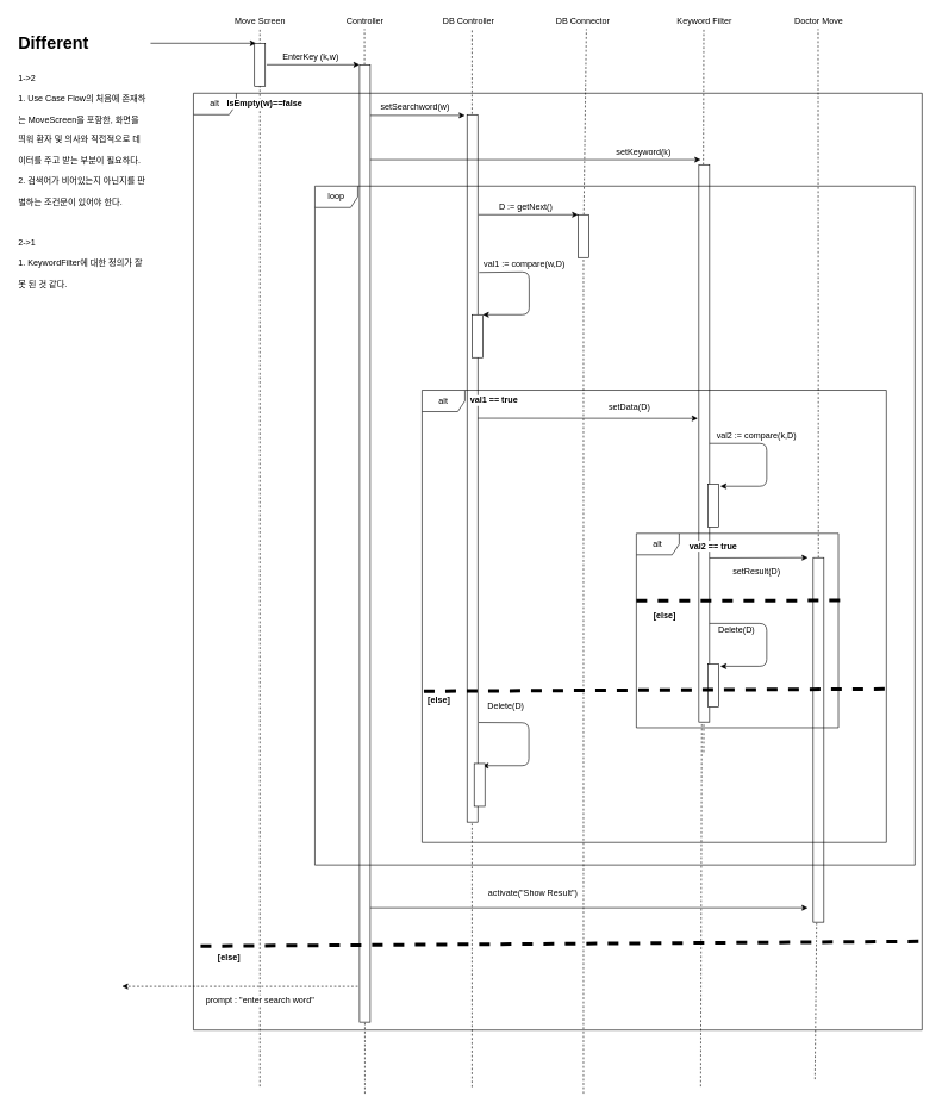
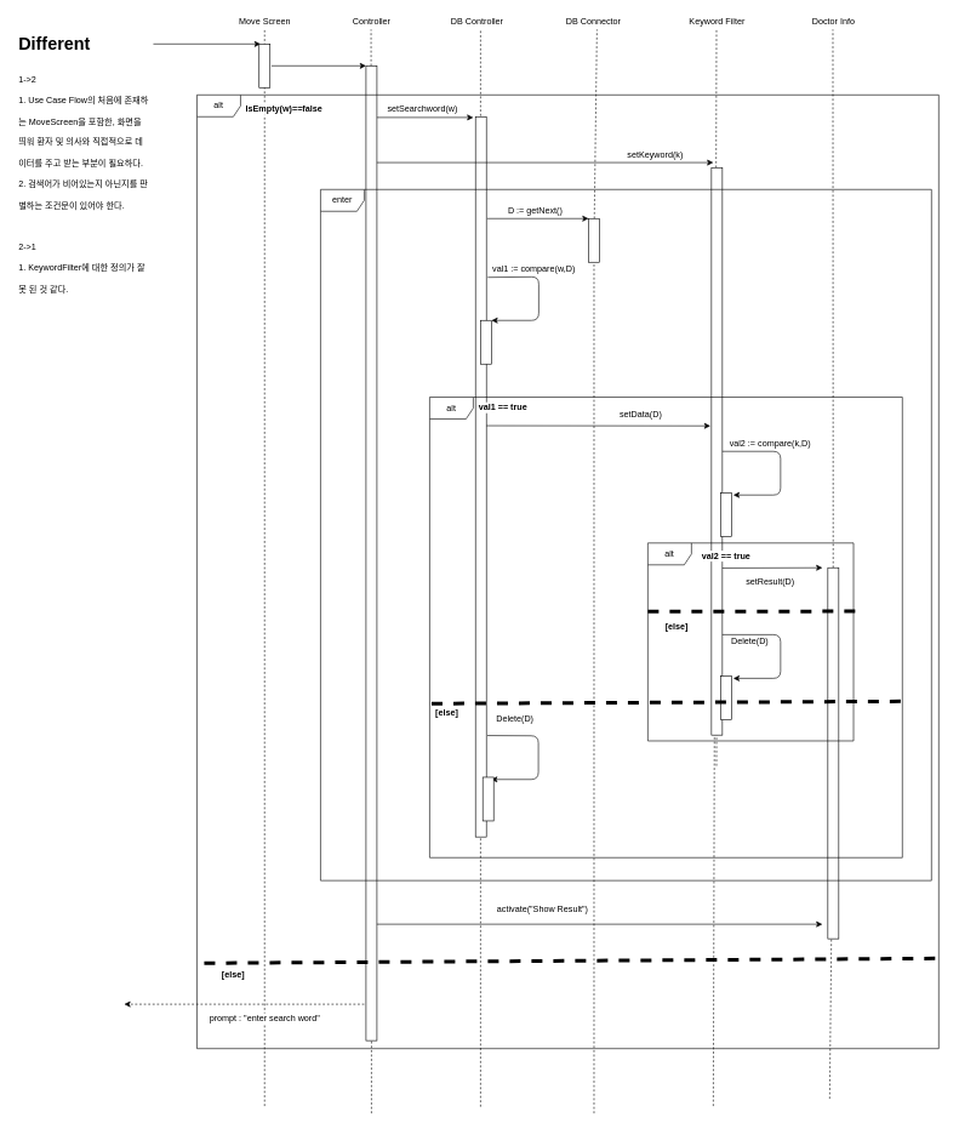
  <mxCell id="0" />
  <mxCell id="1" parent="0" />
  <mxCell id="2" value="" style="endArrow=none;dashed=1;html=1;" edge="1" parent="1"><mxGeometry width="50" height="50" relative="1" as="geometry"><mxPoint x="363" y="1520" as="sourcePoint" /><mxPoint x="363" y="40" as="targetPoint" /></mxGeometry></mxCell>
  <mxCell id="3" value="" style="endArrow=none;dashed=1;html=1;startArrow=none;" edge="1" parent="1" source="16"><mxGeometry width="50" height="50" relative="1" as="geometry"><mxPoint x="509.41" y="1052.286" as="sourcePoint" /><mxPoint x="509.41" y="40" as="targetPoint" /></mxGeometry></mxCell>
  <mxCell id="4" value="" style="endArrow=none;dashed=1;html=1;startArrow=none;" edge="1" parent="1"><mxGeometry width="50" height="50" relative="1" as="geometry"><mxPoint x="660" y="1520.914" as="sourcePoint" /><mxPoint x="660" y="40" as="targetPoint" /></mxGeometry></mxCell>
  <mxCell id="5" value="" style="endArrow=none;dashed=1;html=1;startArrow=none;" edge="1" parent="1" source="25"><mxGeometry width="50" height="50" relative="1" as="geometry"><mxPoint x="820" y="1052.286" as="sourcePoint" /><mxPoint x="820" y="40" as="targetPoint" /></mxGeometry></mxCell>
  <mxCell id="6" value="Move Screen" style="text;html=1;align=center;verticalAlign=middle;resizable=0;points=[];autosize=1;strokeColor=none;" vertex="1" parent="1"><mxGeometry x="318" y="20" width="90" height="20" as="geometry" /></mxCell>
  <mxCell id="7" value="Controller" style="text;html=1;align=center;verticalAlign=middle;resizable=0;points=[];autosize=1;strokeColor=none;" vertex="1" parent="1"><mxGeometry x="475" y="20" width="70" height="20" as="geometry" /></mxCell>
  <mxCell id="8" value="DB Controller" style="text;html=1;align=center;verticalAlign=middle;resizable=0;points=[];autosize=1;strokeColor=none;" vertex="1" parent="1"><mxGeometry x="610" y="20" width="90" height="20" as="geometry" /></mxCell>
  <mxCell id="9" value="DB Connector" style="text;html=1;align=center;verticalAlign=middle;resizable=0;points=[];autosize=1;strokeColor=none;" vertex="1" parent="1"><mxGeometry x="770" y="20" width="90" height="20" as="geometry" /></mxCell>
  <mxCell id="10" value="" style="endArrow=none;dashed=1;html=1;startArrow=none;" edge="1" parent="1"><mxGeometry width="50" height="50" relative="1" as="geometry"><mxPoint x="980" y="1520" as="sourcePoint" /><mxPoint x="984.41" y="40" as="targetPoint" /></mxGeometry></mxCell>
  <mxCell id="11" value="Keyword Filter" style="text;html=1;align=center;verticalAlign=middle;resizable=0;points=[];autosize=1;strokeColor=none;" vertex="1" parent="1"><mxGeometry x="940" y="20" width="90" height="20" as="geometry" /></mxCell>
  <mxCell id="12" value="" style="endArrow=none;dashed=1;html=1;startArrow=none;" edge="1" parent="1" source="33"><mxGeometry width="50" height="50" relative="1" as="geometry"><mxPoint x="1140" y="1510" as="sourcePoint" /><mxPoint x="1144.41" y="40" as="targetPoint" /></mxGeometry></mxCell>
- <mxCell id="13" value="Doctor Move" style="text;html=1;align=center;verticalAlign=middle;resizable=0;points=[];autosize=1;strokeColor=none;" vertex="1" parent="1"><mxGeometry x="1110" y="20" width="70" height="20" as="geometry" /></mxCell>
+ <mxCell id="13" value="Doctor Info" style="text;html=1;align=center;verticalAlign=middle;resizable=0;points=[];autosize=1;strokeColor=none;" vertex="1" parent="1"><mxGeometry x="1110" y="20" width="70" height="20" as="geometry" /></mxCell>
  <mxCell id="14" value="" style="endArrow=classic;html=1;" edge="1" parent="1"><mxGeometry width="50" height="50" relative="1" as="geometry"><mxPoint x="210" y="60" as="sourcePoint" /><mxPoint x="357.5" y="60" as="targetPoint" /></mxGeometry></mxCell>
  <mxCell id="15" value="" style="rounded=0;whiteSpace=wrap;html=1;" vertex="1" parent="1"><mxGeometry x="355.5" y="60" width="15" height="60" as="geometry" /></mxCell>
  <mxCell id="16" value="" style="rounded=0;whiteSpace=wrap;html=1;" vertex="1" parent="1"><mxGeometry x="502.5" y="90" width="15" height="1340" as="geometry" /></mxCell>
  <mxCell id="17" value="" style="endArrow=none;dashed=1;html=1;" edge="1" parent="1" target="16"><mxGeometry width="50" height="50" relative="1" as="geometry"><mxPoint x="510" y="1530" as="sourcePoint" /><mxPoint x="509.41" y="40" as="targetPoint" /></mxGeometry></mxCell>
  <mxCell id="18" value="" style="endArrow=classic;html=1;entryX=0;entryY=0;entryDx=0;entryDy=0;" edge="1" parent="1" target="16"><mxGeometry width="50" height="50" relative="1" as="geometry"><mxPoint x="372.5" y="90" as="sourcePoint" /><mxPoint x="472.5" y="90" as="targetPoint" /></mxGeometry></mxCell>
  <mxCell id="19" value="" style="endArrow=classic;html=1;" edge="1" parent="1"><mxGeometry width="50" height="50" relative="1" as="geometry"><mxPoint x="517.5" y="161" as="sourcePoint" /><mxPoint x="650" y="161" as="targetPoint" /></mxGeometry></mxCell>
  <mxCell id="20" value="" style="rounded=0;whiteSpace=wrap;html=1;" vertex="1" parent="1"><mxGeometry x="653" y="160" width="15" height="990" as="geometry" /></mxCell>
  <mxCell id="21" value="" style="rounded=0;whiteSpace=wrap;html=1;" vertex="1" parent="1"><mxGeometry x="977.5" y="230" width="15" height="780" as="geometry" /></mxCell>
  <mxCell id="22" value="" style="endArrow=none;dashed=1;html=1;" edge="1" parent="1" target="21"><mxGeometry width="50" height="50" relative="1" as="geometry"><mxPoint x="984.41" y="1052.286" as="sourcePoint" /><mxPoint x="984.41" y="40" as="targetPoint" /></mxGeometry></mxCell>
  <mxCell id="23" value="" style="endArrow=classic;html=1;" edge="1" parent="1"><mxGeometry width="50" height="50" relative="1" as="geometry"><mxPoint x="517.5" y="223" as="sourcePoint" /><mxPoint x="980" y="223" as="targetPoint" /></mxGeometry></mxCell>
  <mxCell id="24" value="" style="endArrow=classic;html=1;entryX=0;entryY=0;entryDx=0;entryDy=0;" edge="1" parent="1" target="25"><mxGeometry width="50" height="50" relative="1" as="geometry"><mxPoint x="669" y="300" as="sourcePoint" /><mxPoint x="820" y="300" as="targetPoint" /></mxGeometry></mxCell>
  <mxCell id="25" value="" style="rounded=0;whiteSpace=wrap;html=1;" vertex="1" parent="1"><mxGeometry x="808.5" y="300" width="15" height="60" as="geometry" /></mxCell>
  <mxCell id="26" value="" style="endArrow=none;dashed=1;html=1;" edge="1" parent="1" target="25"><mxGeometry width="50" height="50" relative="1" as="geometry"><mxPoint x="816" y="1530" as="sourcePoint" /><mxPoint x="820" y="40" as="targetPoint" /></mxGeometry></mxCell>
  <mxCell id="27" value="" style="endArrow=classic;html=1;entryX=1;entryY=0;entryDx=0;entryDy=0;exitX=1.122;exitY=0.223;exitDx=0;exitDy=0;exitPerimeter=0;" edge="1" parent="1" source="20" target="28"><mxGeometry width="50" height="50" relative="1" as="geometry"><mxPoint x="660" y="380" as="sourcePoint" /><mxPoint x="740" y="450" as="targetPoint" /><Array as="points"><mxPoint x="740" y="380" /><mxPoint x="740" y="440" /></Array></mxGeometry></mxCell>
  <mxCell id="28" value="" style="rounded=0;whiteSpace=wrap;html=1;" vertex="1" parent="1"><mxGeometry x="660" y="440" width="15" height="60" as="geometry" /></mxCell>
  <mxCell id="29" value="" style="endArrow=classic;html=1;exitX=1.007;exitY=0.429;exitDx=0;exitDy=0;exitPerimeter=0;" edge="1" parent="1" source="20"><mxGeometry width="50" height="50" relative="1" as="geometry"><mxPoint x="700" y="610" as="sourcePoint" /><mxPoint x="976" y="585" as="targetPoint" /></mxGeometry></mxCell>
  <mxCell id="30" value="" style="endArrow=classic;html=1;exitX=0.856;exitY=0.553;exitDx=0;exitDy=0;exitPerimeter=0;" edge="1" parent="1"><mxGeometry width="50" height="50" relative="1" as="geometry"><mxPoint x="992.5" y="780.4" as="sourcePoint" /><mxPoint x="1130" y="780" as="targetPoint" /></mxGeometry></mxCell>
  <mxCell id="31" value="" style="endArrow=classic;html=1;entryX=1;entryY=0;entryDx=0;entryDy=0;" edge="1" parent="1"><mxGeometry width="50" height="50" relative="1" as="geometry"><mxPoint x="992.5" y="620" as="sourcePoint" /><mxPoint x="1007.5" y="680" as="targetPoint" /><Array as="points"><mxPoint x="1072.5" y="620" /><mxPoint x="1072.5" y="680" /></Array></mxGeometry></mxCell>
  <mxCell id="32" value="" style="rounded=0;whiteSpace=wrap;html=1;" vertex="1" parent="1"><mxGeometry x="990" y="677" width="15" height="60" as="geometry" /></mxCell>
  <mxCell id="33" value="" style="rounded=0;whiteSpace=wrap;html=1;" vertex="1" parent="1"><mxGeometry x="1137.5" y="780" width="15" height="510" as="geometry" /></mxCell>
  <mxCell id="34" value="" style="endArrow=none;dashed=1;html=1;" edge="1" parent="1" target="33"><mxGeometry width="50" height="50" relative="1" as="geometry"><mxPoint x="1140" y="1510" as="sourcePoint" /><mxPoint x="1144.41" y="40" as="targetPoint" /></mxGeometry></mxCell>
  <mxCell id="35" value="" style="endArrow=classic;html=1;entryX=1;entryY=0;entryDx=0;entryDy=0;" edge="1" parent="1"><mxGeometry width="50" height="50" relative="1" as="geometry"><mxPoint x="992.5" y="872" as="sourcePoint" /><mxPoint x="1007.5" y="932" as="targetPoint" /><Array as="points"><mxPoint x="1072.5" y="872" /><mxPoint x="1072.5" y="932" /></Array></mxGeometry></mxCell>
  <mxCell id="36" value="" style="rounded=0;whiteSpace=wrap;html=1;" vertex="1" parent="1"><mxGeometry x="990" y="929" width="15" height="60" as="geometry" /></mxCell>
  <mxCell id="37" value="" style="endArrow=classic;html=1;entryX=1;entryY=0;entryDx=0;entryDy=0;exitX=1.085;exitY=0.838;exitDx=0;exitDy=0;exitPerimeter=0;" edge="1" parent="1"><mxGeometry width="50" height="50" relative="1" as="geometry"><mxPoint x="669.275" y="1010.62" as="sourcePoint" /><mxPoint x="674.5" y="1071" as="targetPoint" /><Array as="points"><mxPoint x="739.5" y="1011" /><mxPoint x="739.5" y="1071" /></Array></mxGeometry></mxCell>
  <mxCell id="38" value="" style="rounded=0;whiteSpace=wrap;html=1;" vertex="1" parent="1"><mxGeometry x="663" y="1068" width="15" height="60" as="geometry" /></mxCell>
  <mxCell id="39" value="" style="endArrow=classic;html=1;" edge="1" parent="1"><mxGeometry width="50" height="50" relative="1" as="geometry"><mxPoint x="517.5" y="1270" as="sourcePoint" /><mxPoint x="1130" y="1270" as="targetPoint" /></mxGeometry></mxCell>
  <mxCell id="40" value="alt" style="shape=umlFrame;whiteSpace=wrap;html=1;" vertex="1" parent="1"><mxGeometry x="590" y="545.5" width="650" height="633" as="geometry" /></mxCell>
- <mxCell id="41" value="EnterKey (k,w)" style="text;html=1;align=center;verticalAlign=middle;resizable=0;points=[];autosize=1;strokeColor=none;" vertex="1" parent="1"><mxGeometry x="389" y="70" width="90" height="20" as="geometry" /></mxCell>
  <mxCell id="42" value="setSearchword(w)" style="text;html=1;align=center;verticalAlign=middle;resizable=0;points=[];autosize=1;strokeColor=none;" vertex="1" parent="1"><mxGeometry x="525" y="140" width="110" height="20" as="geometry" /></mxCell>
  <mxCell id="43" value="setKeyword(k)" style="text;html=1;align=center;verticalAlign=middle;resizable=0;points=[];autosize=1;strokeColor=none;" vertex="1" parent="1"><mxGeometry x="855" y="203" width="90" height="20" as="geometry" /></mxCell>
  <mxCell id="44" value="D := getNext()" style="text;html=1;align=center;verticalAlign=middle;resizable=0;points=[];autosize=1;strokeColor=none;" vertex="1" parent="1"><mxGeometry x="690" y="280" width="90" height="20" as="geometry" /></mxCell>
  <mxCell id="45" value="val1 := compare(w,D)" style="text;html=1;align=center;verticalAlign=middle;resizable=0;points=[];autosize=1;strokeColor=none;" vertex="1" parent="1"><mxGeometry x="668" y="360" width="130" height="20" as="geometry" /></mxCell>
  <mxCell id="46" value="setData(D)" style="text;html=1;align=center;verticalAlign=middle;resizable=0;points=[];autosize=1;strokeColor=none;" vertex="1" parent="1"><mxGeometry x="845" y="560" width="70" height="20" as="geometry" /></mxCell>
  <mxCell id="47" value="val2 := compare(k,D)" style="text;html=1;align=center;verticalAlign=middle;resizable=0;points=[];autosize=1;strokeColor=none;" vertex="1" parent="1"><mxGeometry x="992.5" y="600" width="130" height="20" as="geometry" /></mxCell>
  <mxCell id="48" value="setResult(D)" style="text;html=1;align=center;verticalAlign=middle;resizable=0;points=[];autosize=1;strokeColor=none;" vertex="1" parent="1"><mxGeometry x="1017.5" y="790" width="80" height="20" as="geometry" /></mxCell>
  <mxCell id="49" value="Delete(D)" style="text;html=1;align=center;verticalAlign=middle;resizable=0;points=[];autosize=1;strokeColor=none;" vertex="1" parent="1"><mxGeometry x="995" y="872" width="70" height="20" as="geometry" /></mxCell>
  <mxCell id="50" value="Delete(D)" style="text;html=1;align=center;verticalAlign=middle;resizable=0;points=[];autosize=1;strokeColor=none;" vertex="1" parent="1"><mxGeometry x="672" y="978" width="70" height="20" as="geometry" /></mxCell>
  <mxCell id="51" value="activate(&quot;Show Result&quot;)" style="text;html=1;align=center;verticalAlign=middle;resizable=0;points=[];autosize=1;strokeColor=none;" vertex="1" parent="1"><mxGeometry x="675" y="1240" width="140" height="20" as="geometry" /></mxCell>
  <mxCell id="52" value="&lt;span&gt;val2 == true&lt;/span&gt;" style="text;html=1;align=center;verticalAlign=middle;whiteSpace=wrap;rounded=0;labelBackgroundColor=#ffffff;fontStyle=1" vertex="1" parent="1"><mxGeometry x="957.75" y="754" width="79.5" height="20" as="geometry" /></mxCell>
  <mxCell id="53" value="" style="endArrow=none;dashed=1;html=1;exitX=0.004;exitY=0.675;exitDx=0;exitDy=0;exitPerimeter=0;fontSize=28;fontStyle=1;entryX=1;entryY=0.67;entryDx=0;entryDy=0;entryPerimeter=0;strokeWidth=5;" edge="1" parent="1"><mxGeometry width="50" height="50" relative="1" as="geometry"><mxPoint x="592.6" y="966.775" as="sourcePoint" /><mxPoint x="1240" y="963.61" as="targetPoint" /></mxGeometry></mxCell>
  <mxCell id="54" value="&lt;span&gt;[else]&lt;/span&gt;" style="text;html=1;align=center;verticalAlign=middle;whiteSpace=wrap;rounded=0;labelBackgroundColor=#ffffff;fontStyle=1" vertex="1" parent="1"><mxGeometry x="573.5" y="970" width="79.5" height="20" as="geometry" /></mxCell>
  <mxCell id="55" value="&lt;span&gt;[else]&lt;/span&gt;" style="text;html=1;align=center;verticalAlign=middle;whiteSpace=wrap;rounded=0;labelBackgroundColor=#ffffff;fontStyle=1" vertex="1" parent="1"><mxGeometry x="890" y="852" width="79.5" height="20" as="geometry" /></mxCell>
  <mxCell id="56" value="&lt;span style=&quot;&quot;&gt;val1 == true&lt;/span&gt;" style="text;html=1;align=center;verticalAlign=middle;whiteSpace=wrap;rounded=0;labelBackgroundColor=#ffffff;fontStyle=1" vertex="1" parent="1"><mxGeometry x="650.5" y="550" width="79.5" height="20" as="geometry" /></mxCell>
  <mxCell id="57" value="alt" style="shape=umlFrame;whiteSpace=wrap;html=1;" vertex="1" parent="1"><mxGeometry x="890" y="746" width="282.82" height="272" as="geometry" /></mxCell>
  <mxCell id="58" value="" style="endArrow=none;dashed=1;html=1;fontSize=28;fontStyle=1;entryX=1.011;entryY=0.345;entryDx=0;entryDy=0;entryPerimeter=0;strokeWidth=5;exitX=0;exitY=0.346;exitDx=0;exitDy=0;exitPerimeter=0;" edge="1" parent="1" source="57" target="57"><mxGeometry width="50" height="50" relative="1" as="geometry"><mxPoint x="900" y="840" as="sourcePoint" /><mxPoint x="1164.237" y="839.998" as="targetPoint" /></mxGeometry></mxCell>
  <mxCell id="59" value="alt" style="shape=umlFrame;whiteSpace=wrap;html=1;" vertex="1" parent="1"><mxGeometry x="270" y="130" width="1020" height="1311" as="geometry" /></mxCell>
  <mxCell id="60" value="" style="endArrow=none;dashed=1;html=1;exitX=0.004;exitY=0.675;exitDx=0;exitDy=0;exitPerimeter=0;fontSize=28;fontStyle=1;entryX=1;entryY=0.67;entryDx=0;entryDy=0;entryPerimeter=0;strokeWidth=5;" edge="1" parent="1"><mxGeometry width="50" height="50" relative="1" as="geometry"><mxPoint x="280" y="1323.555" as="sourcePoint" /><mxPoint x="1295.92" y="1317" as="targetPoint" /></mxGeometry></mxCell>
  <mxCell id="61" value="&lt;span&gt;[else]&lt;/span&gt;" style="text;html=1;align=center;verticalAlign=middle;whiteSpace=wrap;rounded=0;labelBackgroundColor=#ffffff;fontStyle=1" vertex="1" parent="1"><mxGeometry x="280" y="1330" width="79.5" height="20" as="geometry" /></mxCell>
- <mxCell id="62" value="IsEmpty(w)==false" style="text;html=1;align=center;verticalAlign=middle;whiteSpace=wrap;rounded=0;labelBackgroundColor=#ffffff;fontStyle=1" vertex="1" parent="1"><mxGeometry x="320" y="135" width="100" height="20" as="geometry" /></mxCell>
- <mxCell id="63" value="loop" style="shape=umlFrame;whiteSpace=wrap;html=1;labelBackgroundColor=none;labelBorderColor=none;shadow=0;sketch=0;swimlaneFillColor=none;" vertex="1" parent="1"><mxGeometry x="440" y="260" width="840" height="950" as="geometry" /></mxCell>
+ <mxCell id="62" value="IsEmpty(w)==false" style="text;html=1;align=center;verticalAlign=middle;whiteSpace=wrap;rounded=0;labelBackgroundColor=#ffffff;fontStyle=1" vertex="1" parent="1"><mxGeometry x="340" y="140" width="100" height="20" as="geometry" /></mxCell>
+ <mxCell id="63" value="enter" style="shape=umlFrame;whiteSpace=wrap;html=1;labelBackgroundColor=none;labelBorderColor=none;shadow=0;sketch=0;swimlaneFillColor=none;" vertex="1" parent="1"><mxGeometry x="440" y="260" width="840" height="950" as="geometry" /></mxCell>
  <mxCell id="64" value="" style="endArrow=classic;html=1;dashed=1;" edge="1" parent="1"><mxGeometry width="50" height="50" relative="1" as="geometry"><mxPoint x="500" y="1380" as="sourcePoint" /><mxPoint x="170" y="1380" as="targetPoint" /></mxGeometry></mxCell>
  <mxCell id="65" value="prompt : &quot;enter search word&quot;" style="text;html=1;align=center;verticalAlign=middle;resizable=0;points=[];autosize=1;strokeColor=none;labelBackgroundColor=#ffffff;" vertex="1" parent="1"><mxGeometry x="278" y="1390" width="170" height="20" as="geometry" /></mxCell>
  <mxCell id="66" value="&lt;h1&gt;&lt;span&gt;Different&lt;/span&gt;&lt;/h1&gt;&lt;h1&gt;&lt;span style=&quot;font-weight: 400 ; font-size: 12px&quot;&gt;1-&amp;gt;2&lt;br&gt;1. Use Case Flow의 처음에 존재하는 MoveScreen을 포함한, 화면을 띄워 환자 및 의사와 직접적으로 데이터를 주고 받는 부분이 필요하다. &lt;br&gt;2. 검색어가 비어있는지 아닌지를 판별하는 조건문이 있어야 한다. &lt;br&gt;&lt;br&gt;2-&amp;gt;1&lt;br&gt;1. KeywordFilter에 대한 정의가 잘못 된 것 같다.&lt;/span&gt;&lt;/h1&gt;" style="text;html=1;strokeColor=none;fillColor=none;spacing=5;spacingTop=-20;whiteSpace=wrap;overflow=hidden;rounded=0;" vertex="1" parent="1"><mxGeometry x="20" y="40" width="190" height="390" as="geometry" /></mxCell>
